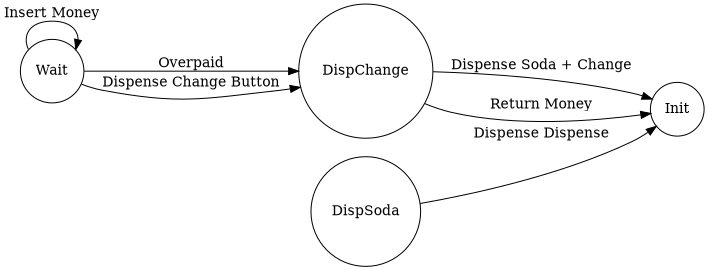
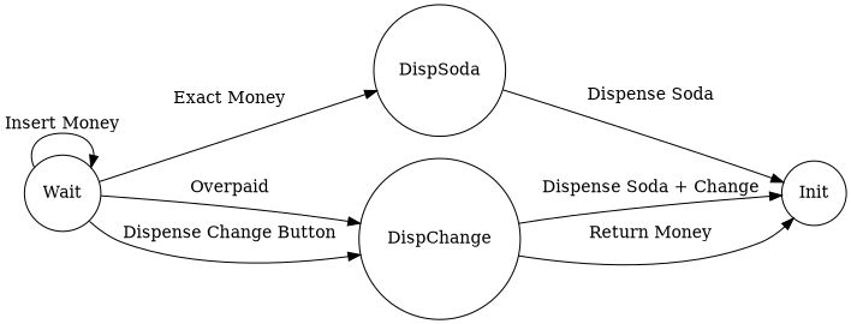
  digraph {
    rankdir=LR
    node [shape=circle]
    Wait
    DispSoda
    DispChange
    Init
    Wait -> Wait [label="Insert Money"]
+   Wait -> DispSoda [label="Exact Money"]
    Wait -> DispChange [label=Overpaid]
    Wait -> DispChange [label="Dispense Change Button"]
-   DispSoda -> Init [label="Dispense Dispense"]
+   DispSoda -> Init [label="Dispense Soda"]
    DispChange -> Init [label="Dispense Soda + Change"]
    DispChange -> Init [label="Return Money"]
  }
